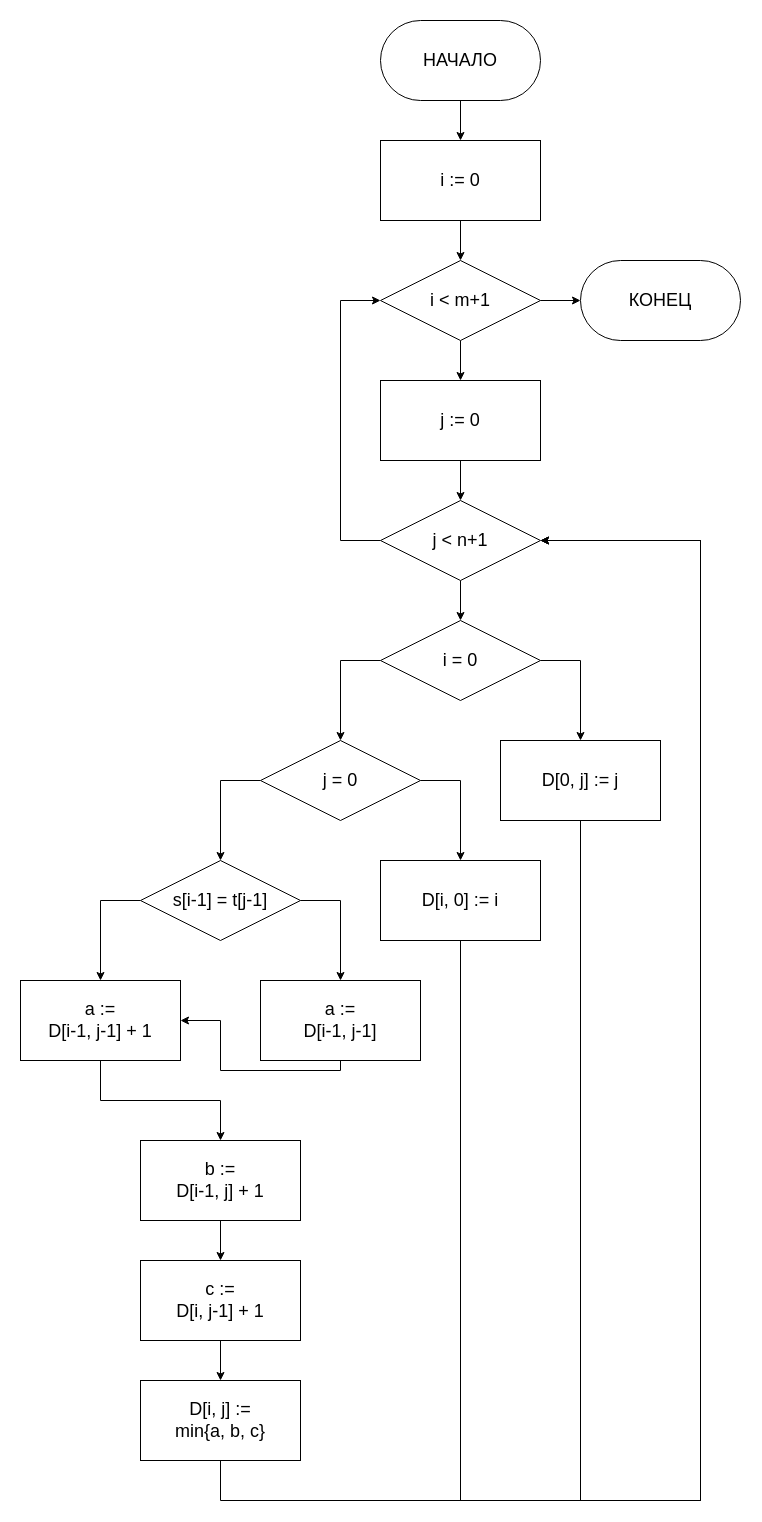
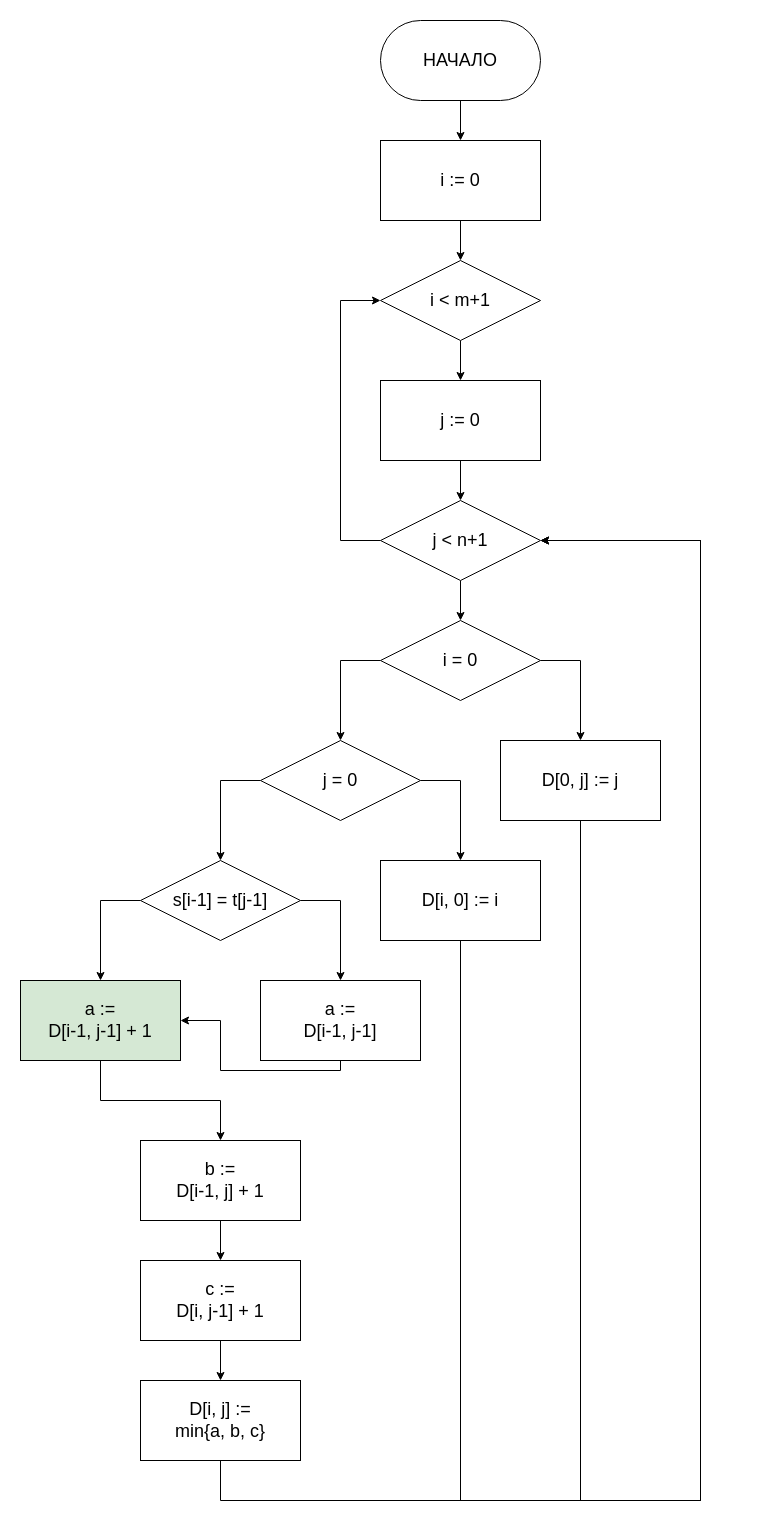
  <mxCell id="0" />
  <mxCell id="1" parent="0" />
  <mxCell id="2" style="edgeStyle=orthogonalEdgeStyle;rounded=0;html=1;exitX=0.5;exitY=1;exitDx=0;exitDy=0;entryX=0.5;entryY=0;entryDx=0;entryDy=0;fontSize=18;" edge="1" parent="1" source="3" target="5"><mxGeometry relative="1" as="geometry" /></mxCell>
  <mxCell id="3" value="НАЧАЛО" style="rounded=1;whiteSpace=wrap;html=1;arcSize=50;fontSize=18;" parent="1" vertex="1"><mxGeometry x="380" y="20" width="160" height="80" as="geometry" /></mxCell>
  <mxCell id="4" style="edgeStyle=orthogonalEdgeStyle;rounded=0;html=1;exitX=0.5;exitY=1;exitDx=0;exitDy=0;entryX=0.5;entryY=0;entryDx=0;entryDy=0;fontSize=18;" edge="1" parent="1" source="5" target="8"><mxGeometry relative="1" as="geometry" /></mxCell>
  <mxCell id="5" value="i := 0" style="rounded=0;whiteSpace=wrap;html=1;fontSize=18;" parent="1" vertex="1"><mxGeometry x="380" y="140" width="160" height="80" as="geometry" /></mxCell>
  <mxCell id="6" style="edgeStyle=orthogonalEdgeStyle;rounded=0;html=1;exitX=0.5;exitY=1;exitDx=0;exitDy=0;entryX=0.5;entryY=0;entryDx=0;entryDy=0;fontSize=18;" edge="1" parent="1" source="8" target="10"><mxGeometry relative="1" as="geometry" /></mxCell>
- <mxCell id="7" style="edgeStyle=orthogonalEdgeStyle;rounded=0;html=1;exitX=1;exitY=0.5;exitDx=0;exitDy=0;entryX=0;entryY=0.5;entryDx=0;entryDy=0;fontSize=18;" edge="1" parent="1" source="8" target="37"><mxGeometry relative="1" as="geometry" /></mxCell>
  <mxCell id="8" value="i &amp;lt; m+1" style="rhombus;whiteSpace=wrap;html=1;fontSize=18;" vertex="1" parent="1"><mxGeometry x="380" y="260" width="160" height="80" as="geometry" /></mxCell>
  <mxCell id="9" style="edgeStyle=none;html=1;exitX=0.5;exitY=1;exitDx=0;exitDy=0;entryX=0.5;entryY=0;entryDx=0;entryDy=0;fontSize=18;" edge="1" parent="1" source="10" target="13"><mxGeometry relative="1" as="geometry" /></mxCell>
  <mxCell id="10" value="j := 0" style="rounded=0;whiteSpace=wrap;html=1;fontSize=18;" vertex="1" parent="1"><mxGeometry x="380" y="380" width="160" height="80" as="geometry" /></mxCell>
  <mxCell id="11" style="edgeStyle=orthogonalEdgeStyle;rounded=0;html=1;exitX=0.5;exitY=1;exitDx=0;exitDy=0;entryX=0.5;entryY=0;entryDx=0;entryDy=0;fontSize=18;" edge="1" parent="1" source="13" target="16"><mxGeometry relative="1" as="geometry" /></mxCell>
  <mxCell id="12" style="edgeStyle=orthogonalEdgeStyle;rounded=0;html=1;exitX=0;exitY=0.5;exitDx=0;exitDy=0;entryX=0;entryY=0.5;entryDx=0;entryDy=0;fontSize=18;" edge="1" parent="1" source="13" target="8"><mxGeometry relative="1" as="geometry"><Array as="points"><mxPoint x="340" y="540" /><mxPoint x="340" y="300" /></Array></mxGeometry></mxCell>
  <mxCell id="13" value="j &amp;lt; n+1" style="rhombus;whiteSpace=wrap;html=1;fontSize=18;" vertex="1" parent="1"><mxGeometry x="380" y="500" width="160" height="80" as="geometry" /></mxCell>
  <mxCell id="14" style="edgeStyle=orthogonalEdgeStyle;rounded=0;html=1;exitX=1;exitY=0.5;exitDx=0;exitDy=0;entryX=0.5;entryY=0;entryDx=0;entryDy=0;fontSize=18;" edge="1" parent="1" source="16" target="18"><mxGeometry relative="1" as="geometry" /></mxCell>
  <mxCell id="15" style="edgeStyle=orthogonalEdgeStyle;rounded=0;html=1;exitX=0;exitY=0.5;exitDx=0;exitDy=0;entryX=0.5;entryY=0;entryDx=0;entryDy=0;fontSize=18;" edge="1" parent="1" source="16" target="21"><mxGeometry relative="1" as="geometry" /></mxCell>
  <mxCell id="16" value="i = 0" style="rhombus;whiteSpace=wrap;html=1;fontSize=18;" vertex="1" parent="1"><mxGeometry x="380" y="620" width="160" height="80" as="geometry" /></mxCell>
  <mxCell id="17" style="edgeStyle=orthogonalEdgeStyle;rounded=0;html=1;exitX=0.5;exitY=1;exitDx=0;exitDy=0;entryX=1;entryY=0.5;entryDx=0;entryDy=0;fontSize=18;" edge="1" parent="1" source="18" target="13"><mxGeometry relative="1" as="geometry"><mxPoint x="460" y="1500" as="targetPoint" /><Array as="points"><mxPoint x="580" y="1500" /><mxPoint x="700" y="1500" /><mxPoint x="700" y="540" /></Array></mxGeometry></mxCell>
  <mxCell id="18" value="D[0, j] := j" style="rounded=0;whiteSpace=wrap;html=1;fontSize=18;" vertex="1" parent="1"><mxGeometry x="500" y="740" width="160" height="80" as="geometry" /></mxCell>
  <mxCell id="19" style="edgeStyle=orthogonalEdgeStyle;rounded=0;html=1;exitX=1;exitY=0.5;exitDx=0;exitDy=0;entryX=0.5;entryY=0;entryDx=0;entryDy=0;fontSize=18;" edge="1" parent="1" source="21" target="23"><mxGeometry relative="1" as="geometry" /></mxCell>
  <mxCell id="20" style="edgeStyle=orthogonalEdgeStyle;rounded=0;html=1;exitX=0;exitY=0.5;exitDx=0;exitDy=0;entryX=0.5;entryY=0;entryDx=0;entryDy=0;fontSize=18;" edge="1" parent="1" source="21" target="26"><mxGeometry relative="1" as="geometry"><mxPoint x="220" y="860" as="targetPoint" /></mxGeometry></mxCell>
  <mxCell id="21" value="j = 0" style="rhombus;whiteSpace=wrap;html=1;fontSize=18;" vertex="1" parent="1"><mxGeometry x="260" y="740" width="160" height="80" as="geometry" /></mxCell>
  <mxCell id="22" style="edgeStyle=orthogonalEdgeStyle;rounded=0;html=1;exitX=0.5;exitY=1;exitDx=0;exitDy=0;entryX=1;entryY=0.5;entryDx=0;entryDy=0;fontSize=18;" edge="1" parent="1" source="23" target="13"><mxGeometry relative="1" as="geometry"><mxPoint x="220" y="1500" as="targetPoint" /><Array as="points"><mxPoint x="460" y="1500" /><mxPoint x="700" y="1500" /><mxPoint x="700" y="540" /></Array></mxGeometry></mxCell>
  <mxCell id="23" value="D[i, 0] := i" style="rounded=0;whiteSpace=wrap;html=1;fontSize=18;" vertex="1" parent="1"><mxGeometry x="380" y="860" width="160" height="80" as="geometry" /></mxCell>
  <mxCell id="24" style="edgeStyle=orthogonalEdgeStyle;rounded=0;html=1;exitX=0;exitY=0.5;exitDx=0;exitDy=0;entryX=0.5;entryY=0;entryDx=0;entryDy=0;fontSize=18;" edge="1" parent="1" source="26" target="28"><mxGeometry relative="1" as="geometry" /></mxCell>
  <mxCell id="25" style="edgeStyle=orthogonalEdgeStyle;rounded=0;html=1;exitX=1;exitY=0.5;exitDx=0;exitDy=0;entryX=0.5;entryY=0;entryDx=0;entryDy=0;fontSize=18;" edge="1" parent="1" source="26" target="30"><mxGeometry relative="1" as="geometry" /></mxCell>
  <mxCell id="26" value="s[i-1] = t[j-1]" style="rhombus;whiteSpace=wrap;html=1;fontSize=18;" vertex="1" parent="1"><mxGeometry x="140" y="860" width="160" height="80" as="geometry" /></mxCell>
  <mxCell id="27" style="edgeStyle=orthogonalEdgeStyle;rounded=0;html=1;exitX=0.5;exitY=1;exitDx=0;exitDy=0;entryX=0.5;entryY=0;entryDx=0;entryDy=0;fontSize=18;" edge="1" parent="1" source="28" target="32"><mxGeometry relative="1" as="geometry" /></mxCell>
- <mxCell id="28" value="a :=&lt;br style=&quot;font-size: 18px;&quot;&gt;D[i-1, j-1] + 1" style="rounded=0;whiteSpace=wrap;html=1;fontSize=18;" vertex="1" parent="1"><mxGeometry x="20" y="980" width="160" height="80" as="geometry" /></mxCell>
+ <mxCell id="28" value="a :=&lt;br style=&quot;font-size: 18px;&quot;&gt;D[i-1, j-1] + 1" style="rounded=0;whiteSpace=wrap;html=1;fontSize=18;fillColor=#d5e8d4;" vertex="1" parent="1"><mxGeometry x="20" y="980" width="160" height="80" as="geometry" /></mxCell>
  <mxCell id="29" style="edgeStyle=orthogonalEdgeStyle;rounded=0;html=1;exitX=0.5;exitY=1;exitDx=0;exitDy=0;fontSize=18;" edge="1" parent="1" source="30" target="28"><mxGeometry relative="1" as="geometry" /></mxCell>
  <mxCell id="30" value="a :=&lt;br style=&quot;font-size: 18px;&quot;&gt;D[i-1, j-1]" style="rounded=0;whiteSpace=wrap;html=1;fontSize=18;" vertex="1" parent="1"><mxGeometry x="260" y="980" width="160" height="80" as="geometry" /></mxCell>
  <mxCell id="31" style="edgeStyle=orthogonalEdgeStyle;rounded=0;html=1;exitX=0.5;exitY=1;exitDx=0;exitDy=0;entryX=0.5;entryY=0;entryDx=0;entryDy=0;fontSize=18;" edge="1" parent="1" source="32" target="34"><mxGeometry relative="1" as="geometry" /></mxCell>
  <mxCell id="32" value="b :=&lt;br style=&quot;font-size: 18px;&quot;&gt;D[i-1, j] + 1" style="rounded=0;whiteSpace=wrap;html=1;fontSize=18;" vertex="1" parent="1"><mxGeometry x="140" y="1140" width="160" height="80" as="geometry" /></mxCell>
  <mxCell id="33" style="edgeStyle=orthogonalEdgeStyle;rounded=0;html=1;exitX=0.5;exitY=1;exitDx=0;exitDy=0;entryX=0.5;entryY=0;entryDx=0;entryDy=0;fontSize=18;" edge="1" parent="1" source="34" target="36"><mxGeometry relative="1" as="geometry" /></mxCell>
  <mxCell id="34" value="c :=&lt;br style=&quot;font-size: 18px;&quot;&gt;D[i, j-1] + 1" style="rounded=0;whiteSpace=wrap;html=1;fontSize=18;" vertex="1" parent="1"><mxGeometry x="140" y="1260" width="160" height="80" as="geometry" /></mxCell>
  <mxCell id="35" style="edgeStyle=orthogonalEdgeStyle;rounded=0;html=1;exitX=0.5;exitY=1;exitDx=0;exitDy=0;entryX=1;entryY=0.5;entryDx=0;entryDy=0;fontSize=18;" edge="1" parent="1" source="36" target="13"><mxGeometry relative="1" as="geometry"><Array as="points"><mxPoint x="220" y="1500" /><mxPoint x="700" y="1500" /><mxPoint x="700" y="540" /></Array></mxGeometry></mxCell>
  <mxCell id="36" value="D[i, j] :=&lt;br style=&quot;font-size: 18px;&quot;&gt;min{a, b, c}" style="rounded=0;whiteSpace=wrap;html=1;fontSize=18;" vertex="1" parent="1"><mxGeometry x="140" y="1380" width="160" height="80" as="geometry" /></mxCell>
- <mxCell id="37" value="КОНЕЦ" style="rounded=1;whiteSpace=wrap;html=1;arcSize=50;fontSize=18;" vertex="1" parent="1"><mxGeometry x="580" y="260" width="160" height="80" as="geometry" /></mxCell>
